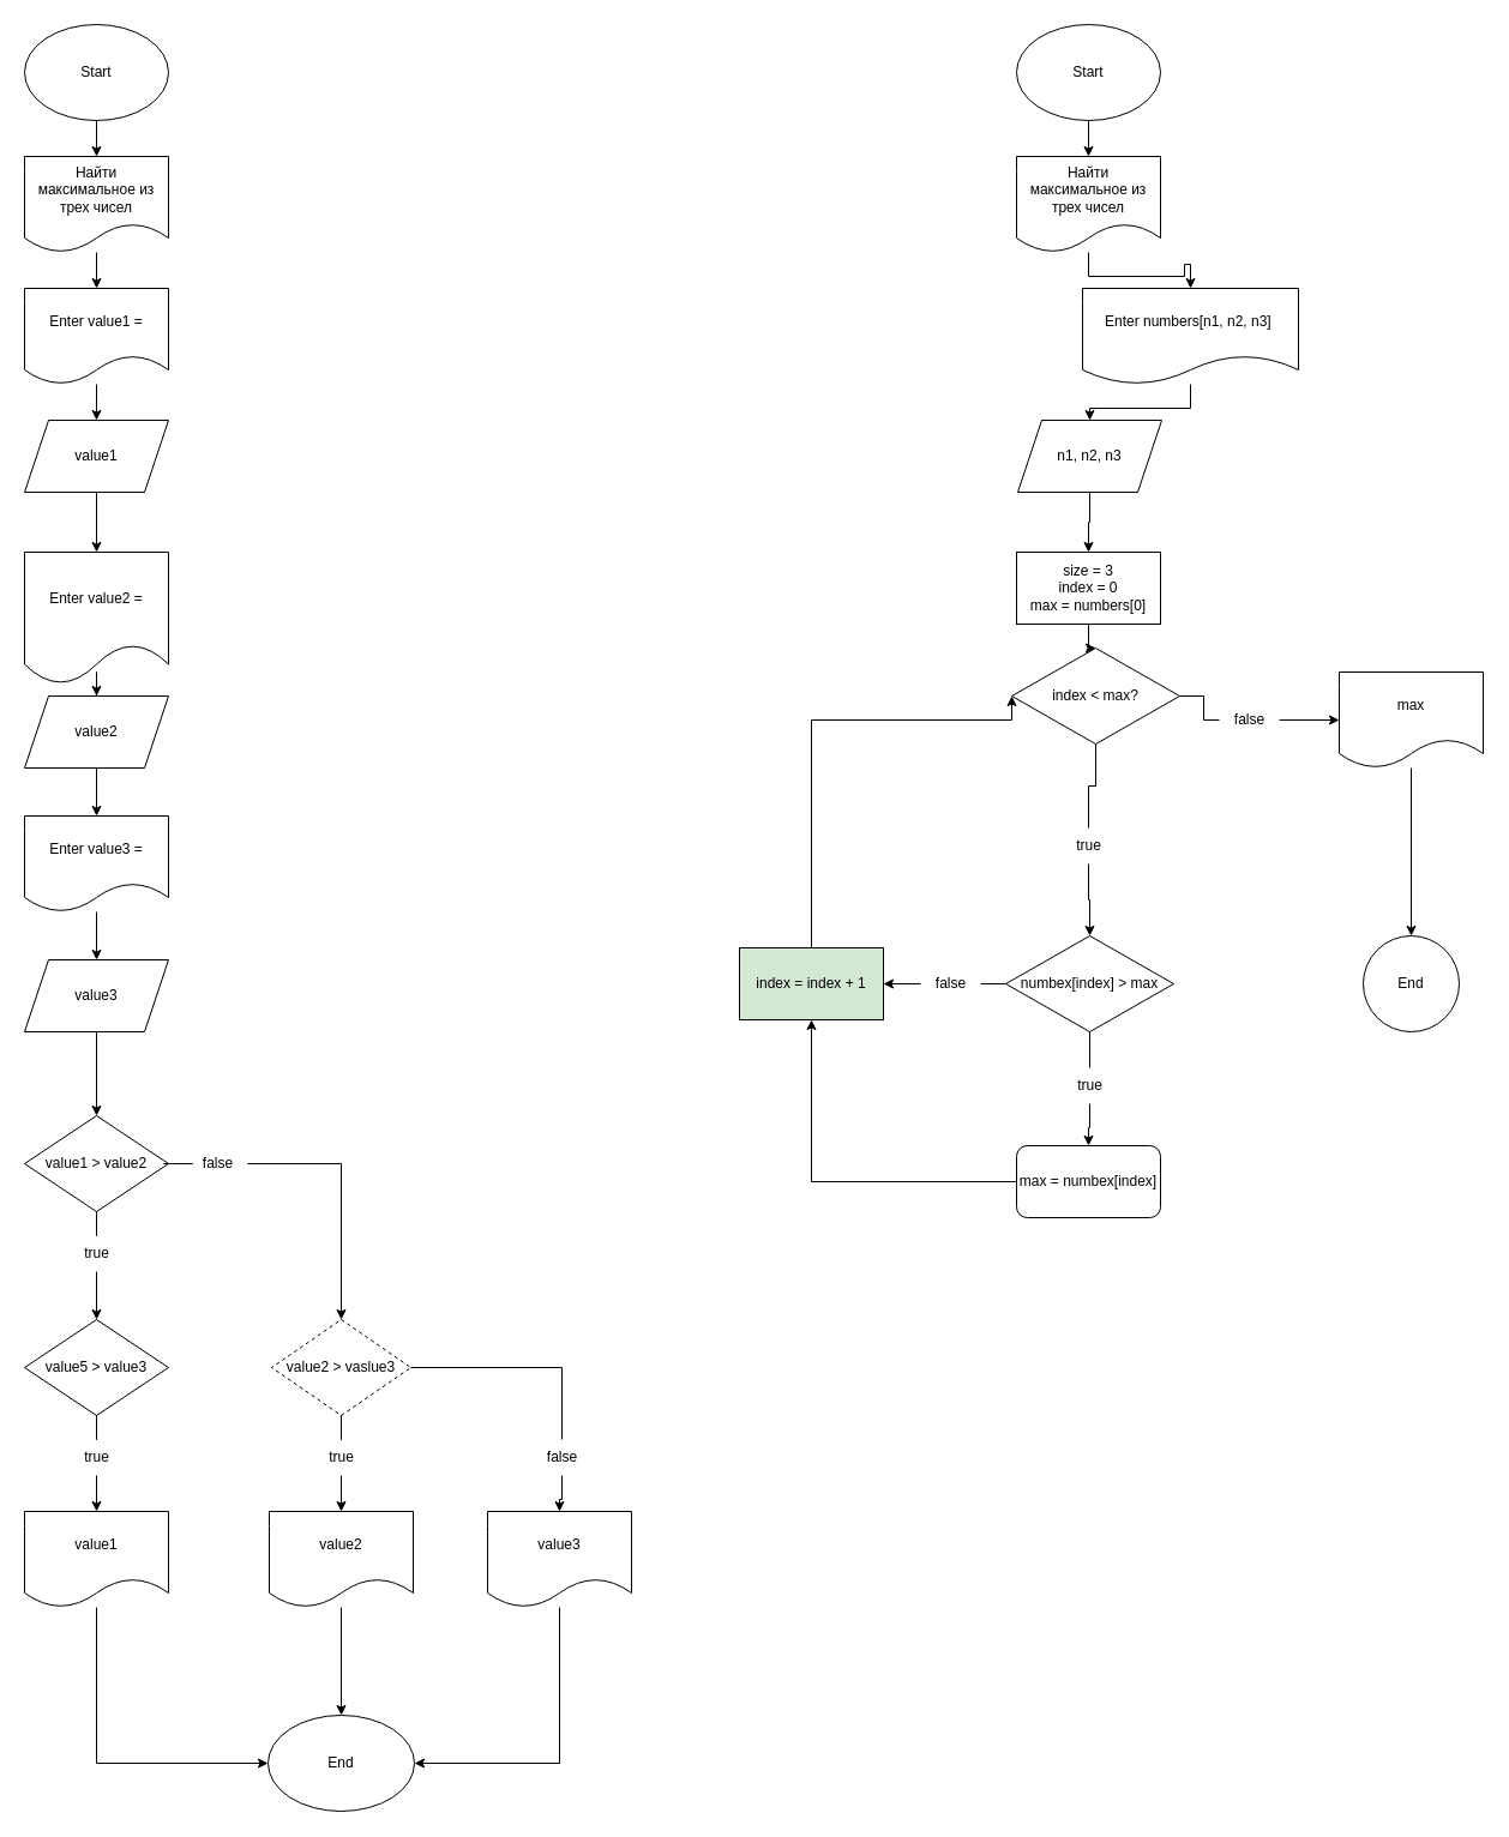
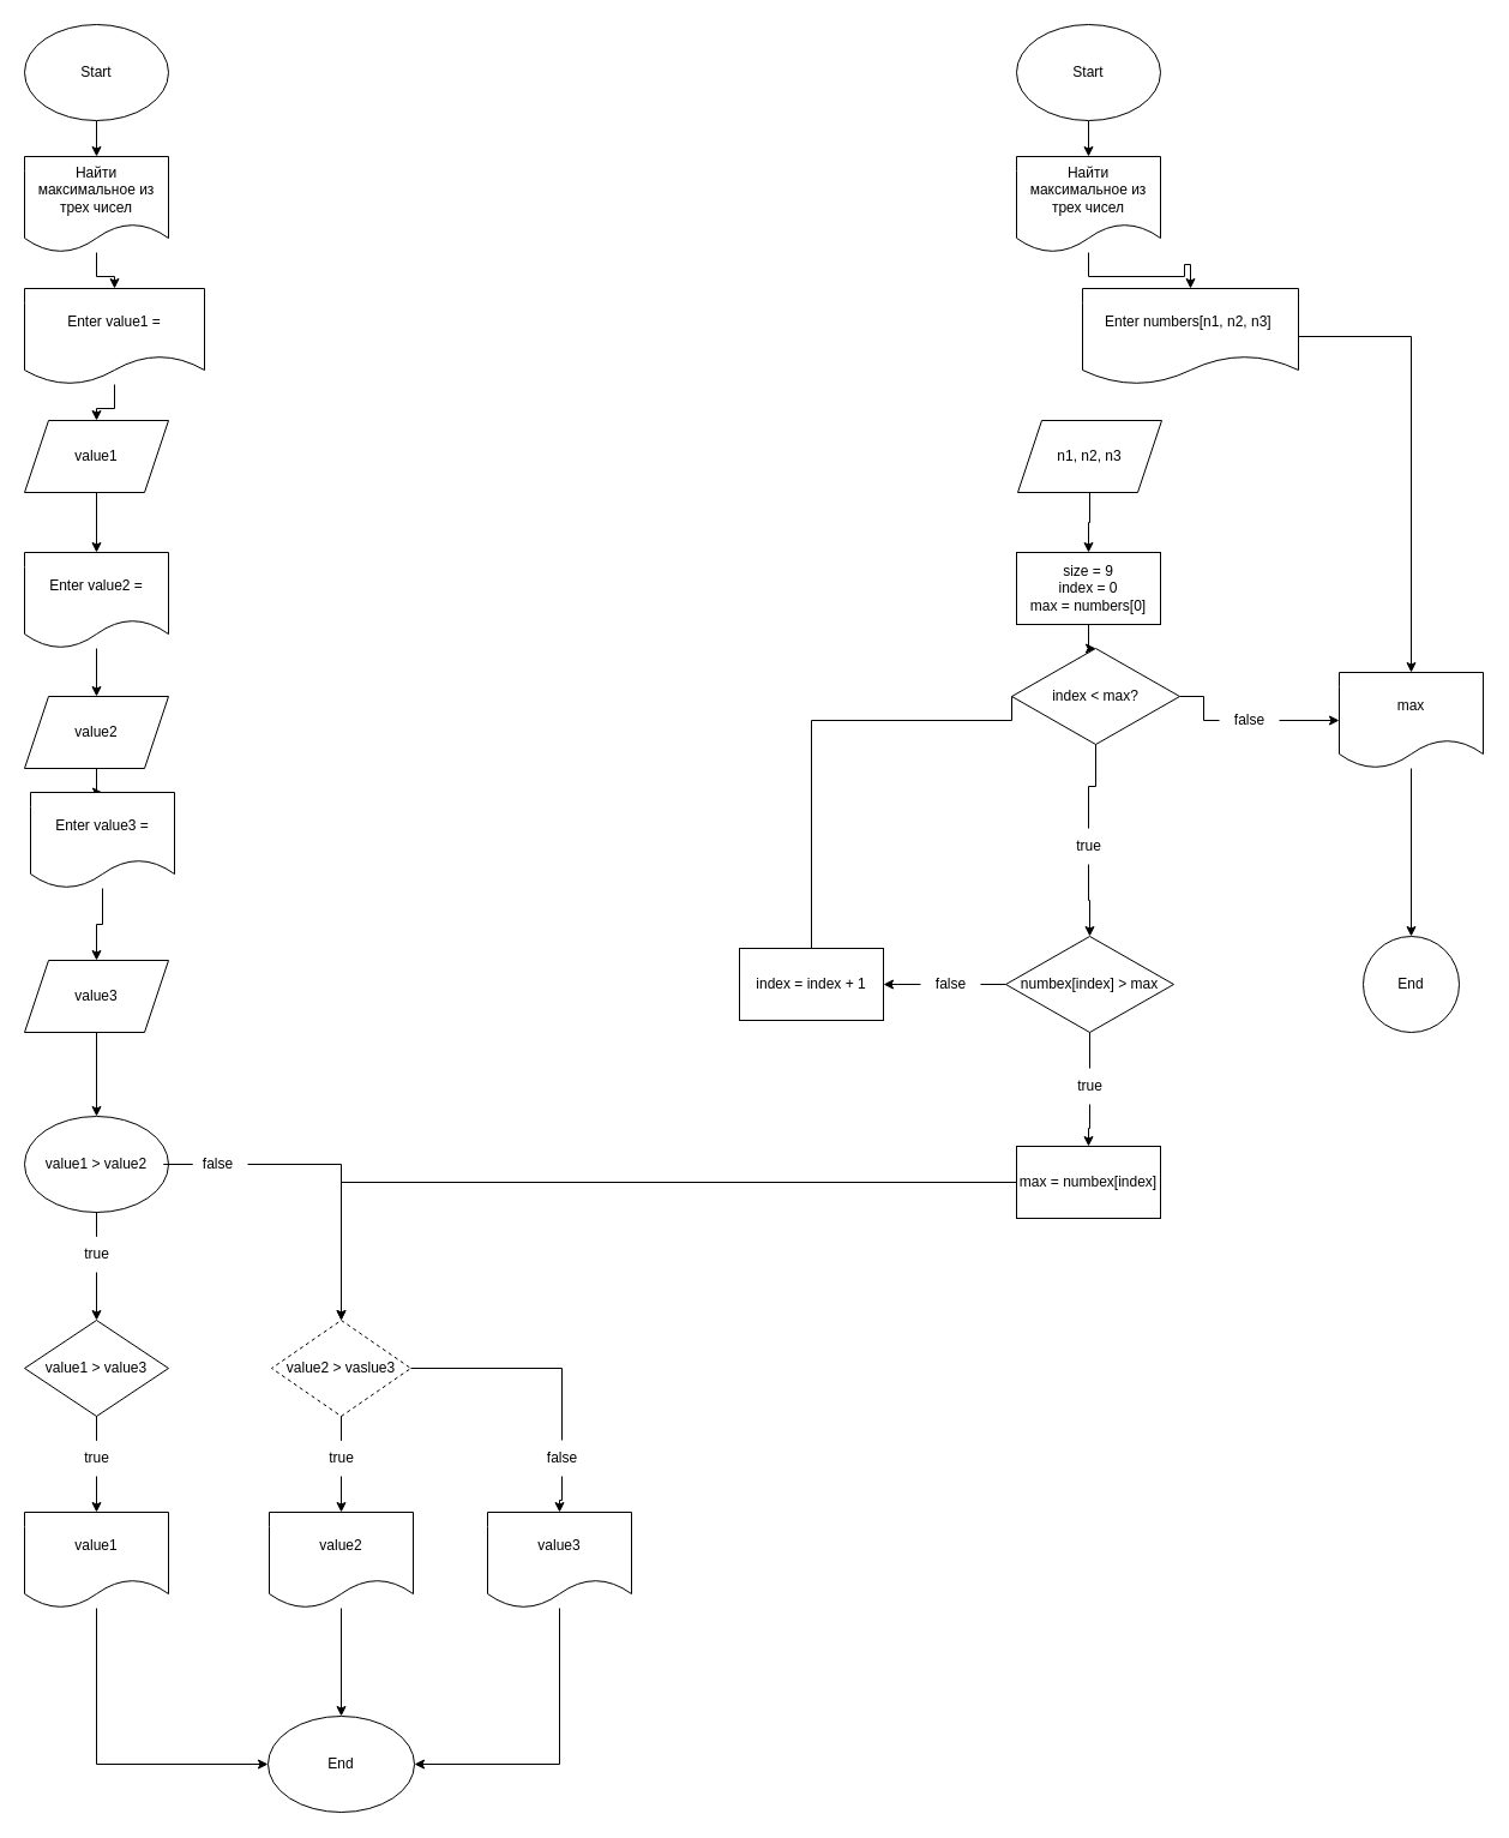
  <mxCell id="0" />
  <mxCell id="1" parent="0" />
  <mxCell id="2" value="" style="edgeStyle=orthogonalEdgeStyle;rounded=0;orthogonalLoop=1;jettySize=auto;html=1;" parent="1" source="3" target="5" edge="1"><mxGeometry relative="1" as="geometry" /></mxCell>
  <mxCell id="3" value="Start" style="ellipse;whiteSpace=wrap;html=1;" parent="1" vertex="1"><mxGeometry x="20" y="20" width="120" height="80" as="geometry" /></mxCell>
  <mxCell id="4" value="" style="edgeStyle=orthogonalEdgeStyle;rounded=0;orthogonalLoop=1;jettySize=auto;html=1;" parent="1" source="5" target="7" edge="1"><mxGeometry relative="1" as="geometry" /></mxCell>
  <mxCell id="5" value="Найти максимальное из трех чисел" style="shape=document;whiteSpace=wrap;html=1;boundedLbl=1;" parent="1" vertex="1"><mxGeometry x="20" y="130" width="120" height="80" as="geometry" /></mxCell>
  <mxCell id="6" value="" style="edgeStyle=orthogonalEdgeStyle;rounded=0;orthogonalLoop=1;jettySize=auto;html=1;" parent="1" source="7" target="9" edge="1"><mxGeometry relative="1" as="geometry" /></mxCell>
- <mxCell id="7" value="Enter value1 =" style="shape=document;whiteSpace=wrap;html=1;boundedLbl=1;" parent="1" vertex="1"><mxGeometry x="20" y="240" width="120" height="80" as="geometry" /></mxCell>
+ <mxCell id="7" value="Enter value1 =" style="shape=document;whiteSpace=wrap;html=1;boundedLbl=1;" parent="1" vertex="1"><mxGeometry x="20" y="240" width="150" height="80" as="geometry" /></mxCell>
  <mxCell id="8" value="" style="edgeStyle=orthogonalEdgeStyle;rounded=0;orthogonalLoop=1;jettySize=auto;html=1;" parent="1" source="9" target="11" edge="1"><mxGeometry relative="1" as="geometry" /></mxCell>
  <mxCell id="9" value="value1" style="shape=parallelogram;perimeter=parallelogramPerimeter;whiteSpace=wrap;html=1;fixedSize=1;" parent="1" vertex="1"><mxGeometry x="20" y="350" width="120" height="60" as="geometry" /></mxCell>
  <mxCell id="10" value="" style="edgeStyle=orthogonalEdgeStyle;rounded=0;orthogonalLoop=1;jettySize=auto;html=1;" parent="1" source="11" target="13" edge="1"><mxGeometry relative="1" as="geometry" /></mxCell>
- <mxCell id="11" value="Enter value2 =" style="shape=document;whiteSpace=wrap;html=1;boundedLbl=1;" parent="1" vertex="1"><mxGeometry x="20" y="460" width="120" height="110" as="geometry" /></mxCell>
+ <mxCell id="11" value="Enter value2 =" style="shape=document;whiteSpace=wrap;html=1;boundedLbl=1;" parent="1" vertex="1"><mxGeometry x="20" y="460" width="120" height="80" as="geometry" /></mxCell>
  <mxCell id="12" value="" style="edgeStyle=orthogonalEdgeStyle;rounded=0;orthogonalLoop=1;jettySize=auto;html=1;" parent="1" source="13" target="15" edge="1"><mxGeometry relative="1" as="geometry" /></mxCell>
  <mxCell id="13" value="value2" style="shape=parallelogram;perimeter=parallelogramPerimeter;whiteSpace=wrap;html=1;fixedSize=1;" parent="1" vertex="1"><mxGeometry x="20" y="580" width="120" height="60" as="geometry" /></mxCell>
  <mxCell id="14" value="" style="edgeStyle=orthogonalEdgeStyle;rounded=0;orthogonalLoop=1;jettySize=auto;html=1;" parent="1" source="15" target="17" edge="1"><mxGeometry relative="1" as="geometry" /></mxCell>
- <mxCell id="15" value="Enter value3 =" style="shape=document;whiteSpace=wrap;html=1;boundedLbl=1;" parent="1" vertex="1"><mxGeometry x="20" y="680" width="120" height="80" as="geometry" /></mxCell>
+ <mxCell id="15" value="Enter value3 =" style="shape=document;whiteSpace=wrap;html=1;boundedLbl=1;" parent="1" vertex="1"><mxGeometry x="25" y="660" width="120" height="80" as="geometry" /></mxCell>
  <mxCell id="16" value="" style="edgeStyle=orthogonalEdgeStyle;rounded=0;orthogonalLoop=1;jettySize=auto;html=1;" parent="1" source="17" target="20" edge="1"><mxGeometry relative="1" as="geometry" /></mxCell>
  <mxCell id="17" value="value3" style="shape=parallelogram;perimeter=parallelogramPerimeter;whiteSpace=wrap;html=1;fixedSize=1;" parent="1" vertex="1"><mxGeometry x="20" y="800" width="120" height="60" as="geometry" /></mxCell>
  <mxCell id="18" value="" style="edgeStyle=orthogonalEdgeStyle;rounded=0;orthogonalLoop=1;jettySize=auto;html=1;startArrow=none;" parent="1" source="24" target="22" edge="1"><mxGeometry relative="1" as="geometry" /></mxCell>
  <mxCell id="19" value="" style="edgeStyle=orthogonalEdgeStyle;rounded=0;orthogonalLoop=1;jettySize=auto;html=1;startArrow=none;" parent="1" source="29" target="27" edge="1"><mxGeometry relative="1" as="geometry" /></mxCell>
- <mxCell id="20" value="value1 &amp;gt; value2" style="rhombus;whiteSpace=wrap;html=1;" parent="1" vertex="1"><mxGeometry x="20" y="930" width="120" height="80" as="geometry" /></mxCell>
+ <mxCell id="20" value="value1 &amp;gt; value2" style="ellipse;whiteSpace=wrap;html=1;" parent="1" vertex="1"><mxGeometry x="20" y="930" width="120" height="80" as="geometry" /></mxCell>
  <mxCell id="21" value="" style="edgeStyle=orthogonalEdgeStyle;rounded=0;orthogonalLoop=1;jettySize=auto;html=1;startArrow=none;" parent="1" source="37" target="31" edge="1"><mxGeometry relative="1" as="geometry" /></mxCell>
- <mxCell id="22" value="value5 &amp;gt; value3" style="rhombus;whiteSpace=wrap;html=1;" parent="1" vertex="1"><mxGeometry x="20" y="1100" width="120" height="80" as="geometry" /></mxCell>
+ <mxCell id="22" value="value1 &amp;gt; value3" style="rhombus;whiteSpace=wrap;html=1;" parent="1" vertex="1"><mxGeometry x="20" y="1100" width="120" height="80" as="geometry" /></mxCell>
  <mxCell id="23" value="" style="edgeStyle=orthogonalEdgeStyle;rounded=0;orthogonalLoop=1;jettySize=auto;html=1;endArrow=none;" parent="1" source="20" target="24" edge="1"><mxGeometry relative="1" as="geometry"><mxPoint x="80" y="1010" as="sourcePoint" /><mxPoint x="80" y="1090" as="targetPoint" /></mxGeometry></mxCell>
  <mxCell id="24" value="true" style="text;html=1;align=center;verticalAlign=middle;resizable=0;points=[];autosize=1;strokeColor=none;fillColor=none;" parent="1" vertex="1"><mxGeometry x="60" y="1030" width="40" height="30" as="geometry" /></mxCell>
  <mxCell id="25" value="" style="edgeStyle=orthogonalEdgeStyle;rounded=0;orthogonalLoop=1;jettySize=auto;html=1;startArrow=none;" parent="1" source="39" target="33" edge="1"><mxGeometry relative="1" as="geometry" /></mxCell>
  <mxCell id="26" style="edgeStyle=orthogonalEdgeStyle;rounded=0;orthogonalLoop=1;jettySize=auto;html=1;entryX=0.5;entryY=0;entryDx=0;entryDy=0;startArrow=none;" parent="1" source="41" target="35" edge="1"><mxGeometry relative="1" as="geometry" /></mxCell>
  <mxCell id="27" value="value2 &amp;gt; vaslue3" style="rhombus;whiteSpace=wrap;html=1;dashed=1;" parent="1" vertex="1"><mxGeometry x="226" y="1100" width="116" height="80" as="geometry" /></mxCell>
  <mxCell id="28" value="" style="edgeStyle=orthogonalEdgeStyle;rounded=0;orthogonalLoop=1;jettySize=auto;html=1;endArrow=none;" parent="1" source="20" target="29" edge="1"><mxGeometry relative="1" as="geometry"><mxPoint x="140" y="970" as="sourcePoint" /><mxPoint x="240" y="970" as="targetPoint" /></mxGeometry></mxCell>
  <mxCell id="29" value="false" style="text;html=1;align=center;verticalAlign=middle;resizable=0;points=[];autosize=1;strokeColor=none;fillColor=none;" parent="1" vertex="1"><mxGeometry x="156" y="955" width="50" height="30" as="geometry" /></mxCell>
  <mxCell id="30" style="edgeStyle=orthogonalEdgeStyle;rounded=0;orthogonalLoop=1;jettySize=auto;html=1;entryX=0;entryY=0.5;entryDx=0;entryDy=0;" parent="1" source="31" target="42" edge="1"><mxGeometry relative="1" as="geometry"><Array as="points"><mxPoint x="80" y="1470" /></Array></mxGeometry></mxCell>
  <mxCell id="31" value="value1" style="shape=document;whiteSpace=wrap;html=1;boundedLbl=1;" parent="1" vertex="1"><mxGeometry x="20" y="1260" width="120" height="80" as="geometry" /></mxCell>
  <mxCell id="32" style="edgeStyle=orthogonalEdgeStyle;rounded=0;orthogonalLoop=1;jettySize=auto;html=1;entryX=0.5;entryY=0;entryDx=0;entryDy=0;" parent="1" source="33" target="42" edge="1"><mxGeometry relative="1" as="geometry" /></mxCell>
  <mxCell id="33" value="value2" style="shape=document;whiteSpace=wrap;html=1;boundedLbl=1;" parent="1" vertex="1"><mxGeometry x="224" y="1260" width="120" height="80" as="geometry" /></mxCell>
  <mxCell id="34" style="edgeStyle=orthogonalEdgeStyle;rounded=0;orthogonalLoop=1;jettySize=auto;html=1;entryX=1;entryY=0.5;entryDx=0;entryDy=0;" parent="1" source="35" target="42" edge="1"><mxGeometry relative="1" as="geometry"><Array as="points"><mxPoint x="466" y="1470" /></Array></mxGeometry></mxCell>
  <mxCell id="35" value="value3" style="shape=document;whiteSpace=wrap;html=1;boundedLbl=1;" parent="1" vertex="1"><mxGeometry x="406" y="1260" width="120" height="80" as="geometry" /></mxCell>
  <mxCell id="36" value="" style="edgeStyle=orthogonalEdgeStyle;rounded=0;orthogonalLoop=1;jettySize=auto;html=1;endArrow=none;" parent="1" source="22" target="37" edge="1"><mxGeometry relative="1" as="geometry"><mxPoint x="80" y="1180" as="sourcePoint" /><mxPoint x="80" y="1260" as="targetPoint" /></mxGeometry></mxCell>
  <mxCell id="37" value="true" style="text;html=1;align=center;verticalAlign=middle;resizable=0;points=[];autosize=1;strokeColor=none;fillColor=none;" parent="1" vertex="1"><mxGeometry x="60" y="1200" width="40" height="30" as="geometry" /></mxCell>
  <mxCell id="38" value="" style="edgeStyle=orthogonalEdgeStyle;rounded=0;orthogonalLoop=1;jettySize=auto;html=1;endArrow=none;" parent="1" source="27" target="39" edge="1"><mxGeometry relative="1" as="geometry"><mxPoint x="284" y="1180" as="sourcePoint" /><mxPoint x="284" y="1260" as="targetPoint" /></mxGeometry></mxCell>
  <mxCell id="39" value="true" style="text;html=1;align=center;verticalAlign=middle;resizable=0;points=[];autosize=1;strokeColor=none;fillColor=none;" parent="1" vertex="1"><mxGeometry x="264" y="1200" width="40" height="30" as="geometry" /></mxCell>
  <mxCell id="40" value="" style="edgeStyle=orthogonalEdgeStyle;rounded=0;orthogonalLoop=1;jettySize=auto;html=1;entryX=0.5;entryY=0;entryDx=0;entryDy=0;endArrow=none;" parent="1" source="27" target="41" edge="1"><mxGeometry relative="1" as="geometry"><mxPoint x="342" y="1140" as="sourcePoint" /><mxPoint x="466" y="1260" as="targetPoint" /></mxGeometry></mxCell>
  <mxCell id="41" value="false" style="text;html=1;align=center;verticalAlign=middle;resizable=0;points=[];autosize=1;strokeColor=none;fillColor=none;" parent="1" vertex="1"><mxGeometry x="443" y="1200" width="50" height="30" as="geometry" /></mxCell>
  <mxCell id="42" value="End" style="ellipse;whiteSpace=wrap;html=1;" parent="1" vertex="1"><mxGeometry x="223" y="1430" width="122" height="80" as="geometry" /></mxCell>
  <mxCell id="43" value="" style="edgeStyle=orthogonalEdgeStyle;rounded=0;orthogonalLoop=1;jettySize=auto;html=1;" edge="1" parent="1" source="44" target="46"><mxGeometry relative="1" as="geometry" /></mxCell>
  <mxCell id="44" value="Start" style="ellipse;whiteSpace=wrap;html=1;" vertex="1" parent="1"><mxGeometry x="847" y="20" width="120" height="80" as="geometry" /></mxCell>
  <mxCell id="45" value="" style="edgeStyle=orthogonalEdgeStyle;rounded=0;orthogonalLoop=1;jettySize=auto;html=1;" edge="1" parent="1" source="46" target="48"><mxGeometry relative="1" as="geometry" /></mxCell>
  <mxCell id="46" value="Найти максимальное из трех чисел" style="shape=document;whiteSpace=wrap;html=1;boundedLbl=1;" vertex="1" parent="1"><mxGeometry x="847" y="130" width="120" height="80" as="geometry" /></mxCell>
- <mxCell id="47" value="" style="edgeStyle=orthogonalEdgeStyle;rounded=0;orthogonalLoop=1;jettySize=auto;html=1;" edge="1" parent="1" source="48" target="50"><mxGeometry relative="1" as="geometry" /></mxCell>
+ <mxCell id="47" value="" style="edgeStyle=orthogonalEdgeStyle;rounded=0;orthogonalLoop=1;jettySize=auto;html=1;" edge="1" parent="1" source="48" target="60"><mxGeometry relative="1" as="geometry" /></mxCell>
  <mxCell id="48" value="Enter numbers[n1, n2, n3]&amp;nbsp;" style="shape=document;whiteSpace=wrap;html=1;boundedLbl=1;" vertex="1" parent="1"><mxGeometry x="902" y="240" width="180" height="80" as="geometry" /></mxCell>
  <mxCell id="49" style="edgeStyle=orthogonalEdgeStyle;rounded=0;orthogonalLoop=1;jettySize=auto;html=1;entryX=0.5;entryY=0;entryDx=0;entryDy=0;" edge="1" parent="1" source="50" target="52"><mxGeometry relative="1" as="geometry" /></mxCell>
  <mxCell id="50" value="n1, n2, n3" style="shape=parallelogram;perimeter=parallelogramPerimeter;whiteSpace=wrap;html=1;fixedSize=1;" vertex="1" parent="1"><mxGeometry x="848" y="350" width="120" height="60" as="geometry" /></mxCell>
  <mxCell id="51" style="edgeStyle=orthogonalEdgeStyle;rounded=0;orthogonalLoop=1;jettySize=auto;html=1;entryX=0.5;entryY=0;entryDx=0;entryDy=0;" edge="1" parent="1" source="52" target="55"><mxGeometry relative="1" as="geometry" /></mxCell>
- <mxCell id="52" value="size = 3&lt;br&gt;index = 0&lt;br&gt;max = numbers[0]" style="whiteSpace=wrap;html=1;" vertex="1" parent="1"><mxGeometry x="847" y="460" width="120" height="60" as="geometry" /></mxCell>
+ <mxCell id="52" value="size = 9&lt;br&gt;index = 0&lt;br&gt;max = numbers[0]" style="whiteSpace=wrap;html=1;" vertex="1" parent="1"><mxGeometry x="847" y="460" width="120" height="60" as="geometry" /></mxCell>
  <mxCell id="53" style="edgeStyle=orthogonalEdgeStyle;rounded=0;orthogonalLoop=1;jettySize=auto;html=1;entryX=0.5;entryY=0;entryDx=0;entryDy=0;startArrow=none;" edge="1" parent="1" source="70" target="58"><mxGeometry relative="1" as="geometry" /></mxCell>
  <mxCell id="54" style="edgeStyle=orthogonalEdgeStyle;rounded=0;orthogonalLoop=1;jettySize=auto;html=1;entryX=0;entryY=0.5;entryDx=0;entryDy=0;startArrow=none;" edge="1" parent="1" source="72" target="60"><mxGeometry relative="1" as="geometry" /></mxCell>
  <mxCell id="55" value="index &amp;lt; max?" style="rhombus;whiteSpace=wrap;html=1;" vertex="1" parent="1"><mxGeometry x="843" y="540" width="140" height="80" as="geometry" /></mxCell>
  <mxCell id="56" style="edgeStyle=orthogonalEdgeStyle;rounded=0;orthogonalLoop=1;jettySize=auto;html=1;entryX=0.5;entryY=0;entryDx=0;entryDy=0;startArrow=none;" edge="1" parent="1" source="66" target="62"><mxGeometry relative="1" as="geometry" /></mxCell>
  <mxCell id="57" style="edgeStyle=orthogonalEdgeStyle;rounded=0;orthogonalLoop=1;jettySize=auto;html=1;entryX=1;entryY=0.5;entryDx=0;entryDy=0;startArrow=none;" edge="1" parent="1" source="68" target="64"><mxGeometry relative="1" as="geometry" /></mxCell>
  <mxCell id="58" value="numbex[index] &amp;gt; max" style="rhombus;whiteSpace=wrap;html=1;" vertex="1" parent="1"><mxGeometry x="838" y="780" width="140" height="80" as="geometry" /></mxCell>
  <mxCell id="59" style="edgeStyle=orthogonalEdgeStyle;rounded=0;orthogonalLoop=1;jettySize=auto;html=1;entryX=0.5;entryY=0;entryDx=0;entryDy=0;" edge="1" parent="1" source="60" target="73"><mxGeometry relative="1" as="geometry" /></mxCell>
  <mxCell id="60" value="max" style="shape=document;whiteSpace=wrap;html=1;boundedLbl=1;" vertex="1" parent="1"><mxGeometry x="1116" y="560" width="120" height="80" as="geometry" /></mxCell>
- <mxCell id="61" style="edgeStyle=orthogonalEdgeStyle;rounded=0;orthogonalLoop=1;jettySize=auto;html=1;entryX=0.5;entryY=1;entryDx=0;entryDy=0;" edge="1" parent="1" source="62" target="64"><mxGeometry relative="1" as="geometry" /></mxCell>
- <mxCell id="62" value="max = numbex[index]" style="whiteSpace=wrap;html=1;rounded=1;" vertex="1" parent="1"><mxGeometry x="847" y="955" width="120" height="60" as="geometry" /></mxCell>
- <mxCell id="63" style="edgeStyle=orthogonalEdgeStyle;rounded=0;orthogonalLoop=1;jettySize=auto;html=1;entryX=0;entryY=0.5;entryDx=0;entryDy=0;" edge="1" parent="1" source="64" target="55"><mxGeometry relative="1" as="geometry"><Array as="points"><mxPoint x="676" y="600" /></Array></mxGeometry></mxCell>
- <mxCell id="64" value="index = index + 1" style="whiteSpace=wrap;html=1;fillColor=#d5e8d4;" vertex="1" parent="1"><mxGeometry x="616" y="790" width="120" height="60" as="geometry" /></mxCell>
+ <mxCell id="61" style="edgeStyle=orthogonalEdgeStyle;rounded=0;orthogonalLoop=1;jettySize=auto;html=1;" edge="1" parent="1" source="62" target="27"><mxGeometry relative="1" as="geometry" /></mxCell>
+ <mxCell id="62" value="max = numbex[index]" style="whiteSpace=wrap;html=1;" vertex="1" parent="1"><mxGeometry x="847" y="955" width="120" height="60" as="geometry" /></mxCell>
+ <mxCell id="63" style="edgeStyle=orthogonalEdgeStyle;rounded=0;orthogonalLoop=1;jettySize=auto;html=1;entryX=0;entryY=0.5;entryDx=0;entryDy=0;endArrow=none;" edge="1" parent="1" source="64" target="55"><mxGeometry relative="1" as="geometry"><Array as="points"><mxPoint x="676" y="600" /></Array></mxGeometry></mxCell>
+ <mxCell id="64" value="index = index + 1" style="whiteSpace=wrap;html=1;" vertex="1" parent="1"><mxGeometry x="616" y="790" width="120" height="60" as="geometry" /></mxCell>
  <mxCell id="65" value="" style="edgeStyle=orthogonalEdgeStyle;rounded=0;orthogonalLoop=1;jettySize=auto;html=1;entryX=0.5;entryY=0;entryDx=0;entryDy=0;endArrow=none;" edge="1" parent="1" source="58" target="66"><mxGeometry relative="1" as="geometry"><mxPoint x="908" y="860" as="sourcePoint" /><mxPoint x="907" y="925" as="targetPoint" /></mxGeometry></mxCell>
  <mxCell id="66" value="true" style="text;html=1;align=center;verticalAlign=middle;resizable=0;points=[];autosize=1;strokeColor=none;fillColor=none;" vertex="1" parent="1"><mxGeometry x="888" y="890" width="40" height="30" as="geometry" /></mxCell>
  <mxCell id="67" value="" style="edgeStyle=orthogonalEdgeStyle;rounded=0;orthogonalLoop=1;jettySize=auto;html=1;entryX=1;entryY=0.5;entryDx=0;entryDy=0;endArrow=none;" edge="1" parent="1" source="58" target="68"><mxGeometry relative="1" as="geometry"><mxPoint x="838" y="820" as="sourcePoint" /><mxPoint x="736" y="820" as="targetPoint" /></mxGeometry></mxCell>
  <mxCell id="68" value="false" style="text;html=1;align=center;verticalAlign=middle;resizable=0;points=[];autosize=1;strokeColor=none;fillColor=none;" vertex="1" parent="1"><mxGeometry x="767" y="805" width="50" height="30" as="geometry" /></mxCell>
  <mxCell id="69" value="" style="edgeStyle=orthogonalEdgeStyle;rounded=0;orthogonalLoop=1;jettySize=auto;html=1;entryX=0.5;entryY=0;entryDx=0;entryDy=0;endArrow=none;" edge="1" parent="1" source="55" target="70"><mxGeometry relative="1" as="geometry"><mxPoint x="908" y="640" as="sourcePoint" /><mxPoint x="908" y="780" as="targetPoint" /></mxGeometry></mxCell>
  <mxCell id="70" value="true" style="text;html=1;align=center;verticalAlign=middle;resizable=0;points=[];autosize=1;strokeColor=none;fillColor=none;" vertex="1" parent="1"><mxGeometry x="887" y="690" width="40" height="30" as="geometry" /></mxCell>
  <mxCell id="71" value="" style="edgeStyle=orthogonalEdgeStyle;rounded=0;orthogonalLoop=1;jettySize=auto;html=1;entryX=0;entryY=0.5;entryDx=0;entryDy=0;endArrow=none;" edge="1" parent="1" source="55" target="72"><mxGeometry relative="1" as="geometry"><mxPoint x="978" y="600" as="sourcePoint" /><mxPoint x="1116" y="600" as="targetPoint" /></mxGeometry></mxCell>
  <mxCell id="72" value="false" style="text;html=1;align=center;verticalAlign=middle;resizable=0;points=[];autosize=1;strokeColor=none;fillColor=none;" vertex="1" parent="1"><mxGeometry x="1016" y="585" width="50" height="30" as="geometry" /></mxCell>
  <mxCell id="73" value="End" style="ellipse;whiteSpace=wrap;html=1;" vertex="1" parent="1"><mxGeometry x="1136" y="780" width="80" height="80" as="geometry" /></mxCell>
